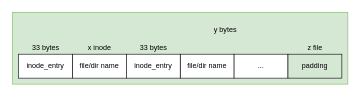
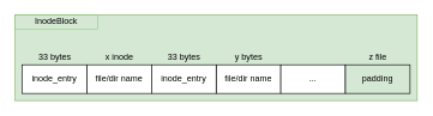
  <mxCell id="0" />
  <mxCell id="1" parent="0" />
  <mxCell id="2" value="" style="rounded=0;whiteSpace=wrap;html=1;fillColor=#d5e8d4;strokeColor=#82b366;" parent="1" vertex="1"><mxGeometry x="20" y="20" width="560" height="120" as="geometry" /></mxCell>
  <mxCell id="3" value="file/dir name" style="rounded=0;whiteSpace=wrap;html=1;" parent="1" vertex="1"><mxGeometry x="300" y="90" width="90" height="40" as="geometry" /></mxCell>
+ <mxCell id="4" value="InodeBlock" style="text;html=1;fillColor=none;align=center;verticalAlign=middle;whiteSpace=wrap;rounded=0;strokeColor=#97D077;" parent="1" vertex="1"><mxGeometry x="20" y="20" width="115" height="20" as="geometry" /></mxCell>
  <mxCell id="5" value="file/dir name" style="rounded=0;whiteSpace=wrap;html=1;" parent="1" vertex="1"><mxGeometry x="120" y="90" width="90" height="40" as="geometry" /></mxCell>
  <mxCell id="6" value="inode_entry" style="rounded=0;whiteSpace=wrap;html=1;" parent="1" vertex="1"><mxGeometry x="210" y="90" width="90" height="40" as="geometry" /></mxCell>
  <mxCell id="7" value="inode_entry" style="rounded=0;whiteSpace=wrap;html=1;" parent="1" vertex="1"><mxGeometry x="30" y="90" width="90" height="40" as="geometry" /></mxCell>
  <mxCell id="8" value="33 bytes" style="text;html=1;strokeColor=none;fillColor=none;align=center;verticalAlign=middle;whiteSpace=wrap;rounded=0;" parent="1" vertex="1"><mxGeometry x="37.5" y="70" width="75" height="20" as="geometry" /></mxCell>
  <mxCell id="9" value="..." style="rounded=0;whiteSpace=wrap;html=1;" parent="1" vertex="1"><mxGeometry x="390" y="90" width="90" height="40" as="geometry" /></mxCell>
  <mxCell id="10" value="padding" style="rounded=0;whiteSpace=wrap;html=1;fillColor=#d5e8d4;" parent="1" vertex="1"><mxGeometry x="480" y="90" width="90" height="40" as="geometry" /></mxCell>
  <mxCell id="11" value="x inode" style="text;html=1;strokeColor=none;fillColor=none;align=center;verticalAlign=middle;whiteSpace=wrap;rounded=0;" vertex="1" parent="1"><mxGeometry x="127.5" y="70" width="75" height="20" as="geometry" /></mxCell>
  <mxCell id="12" value="33 bytes" style="text;html=1;strokeColor=none;fillColor=none;align=center;verticalAlign=middle;whiteSpace=wrap;rounded=0;" vertex="1" parent="1"><mxGeometry x="217.5" y="70" width="75" height="20" as="geometry" /></mxCell>
- <mxCell id="13" value="y bytes" style="text;html=1;strokeColor=none;fillColor=none;align=center;verticalAlign=middle;whiteSpace=wrap;rounded=0;" vertex="1" parent="1"><mxGeometry x="337.5" y="40" width="75" height="20" as="geometry" /></mxCell>
+ <mxCell id="13" value="y bytes" style="text;html=1;strokeColor=none;fillColor=none;align=center;verticalAlign=middle;whiteSpace=wrap;rounded=0;" vertex="1" parent="1"><mxGeometry x="307.5" y="70" width="75" height="20" as="geometry" /></mxCell>
  <mxCell id="14" value="z file" style="text;html=1;strokeColor=none;fillColor=none;align=center;verticalAlign=middle;whiteSpace=wrap;rounded=0;" vertex="1" parent="1"><mxGeometry x="487.5" y="70" width="75" height="20" as="geometry" /></mxCell>
